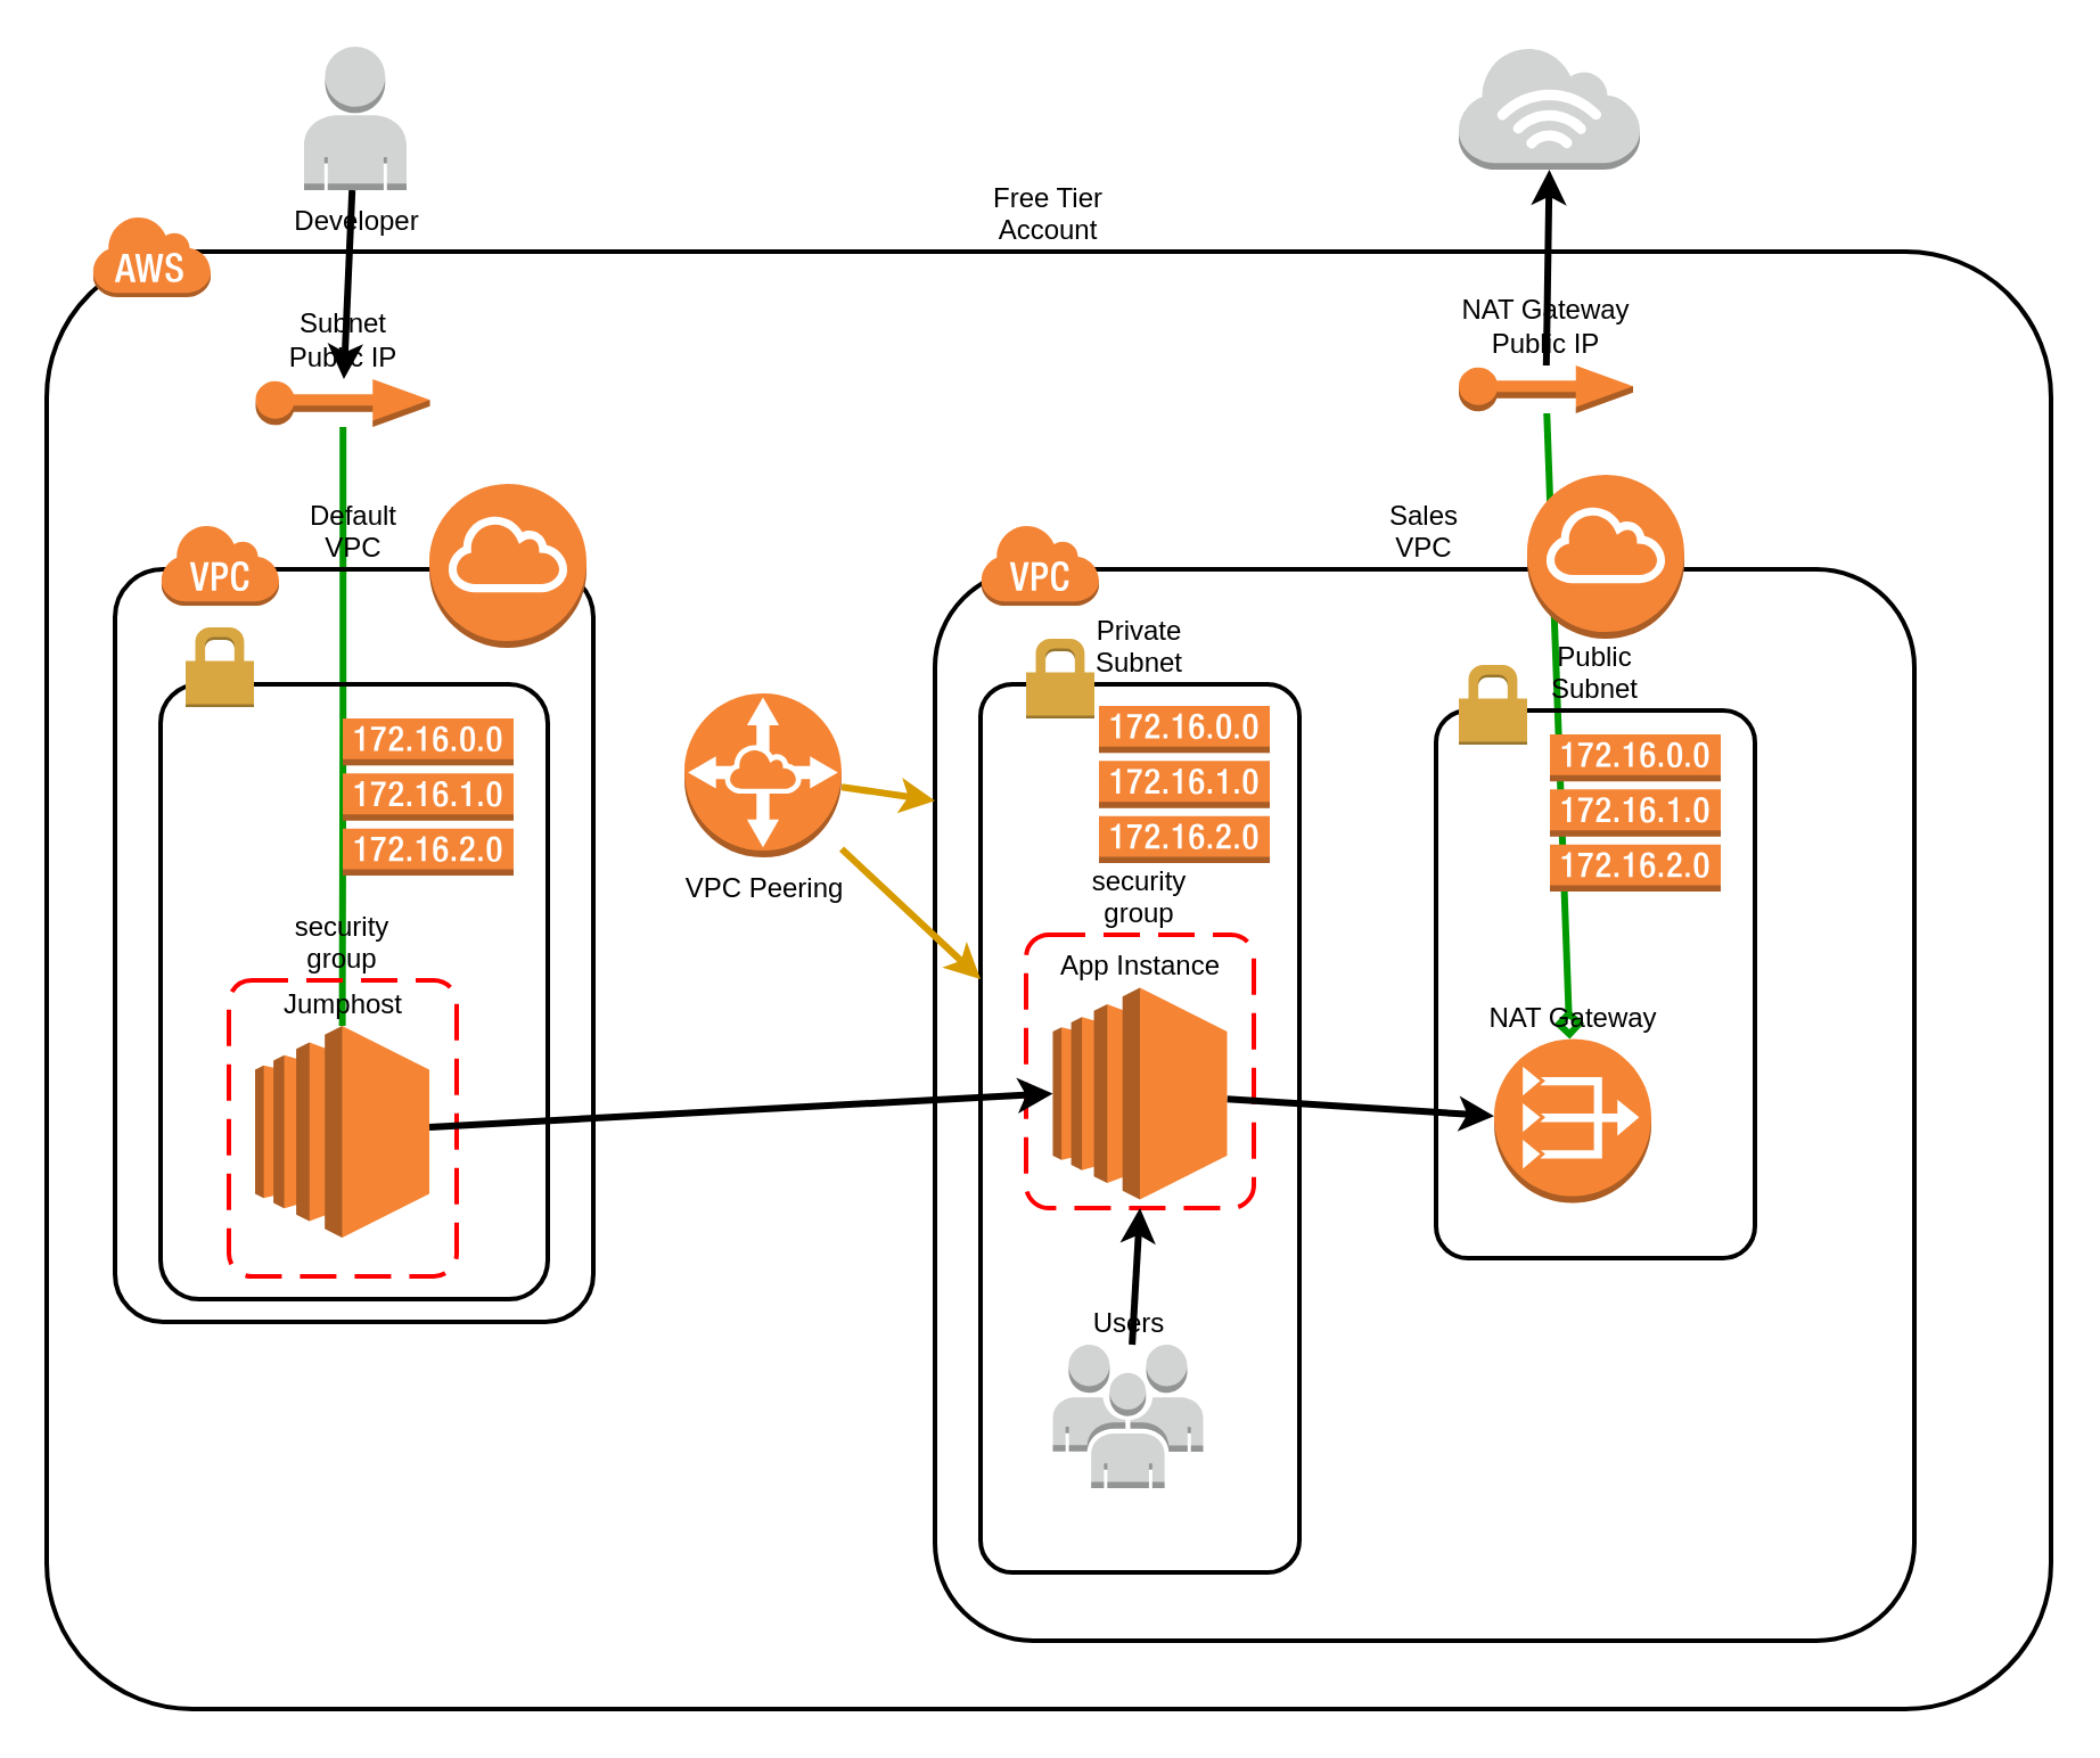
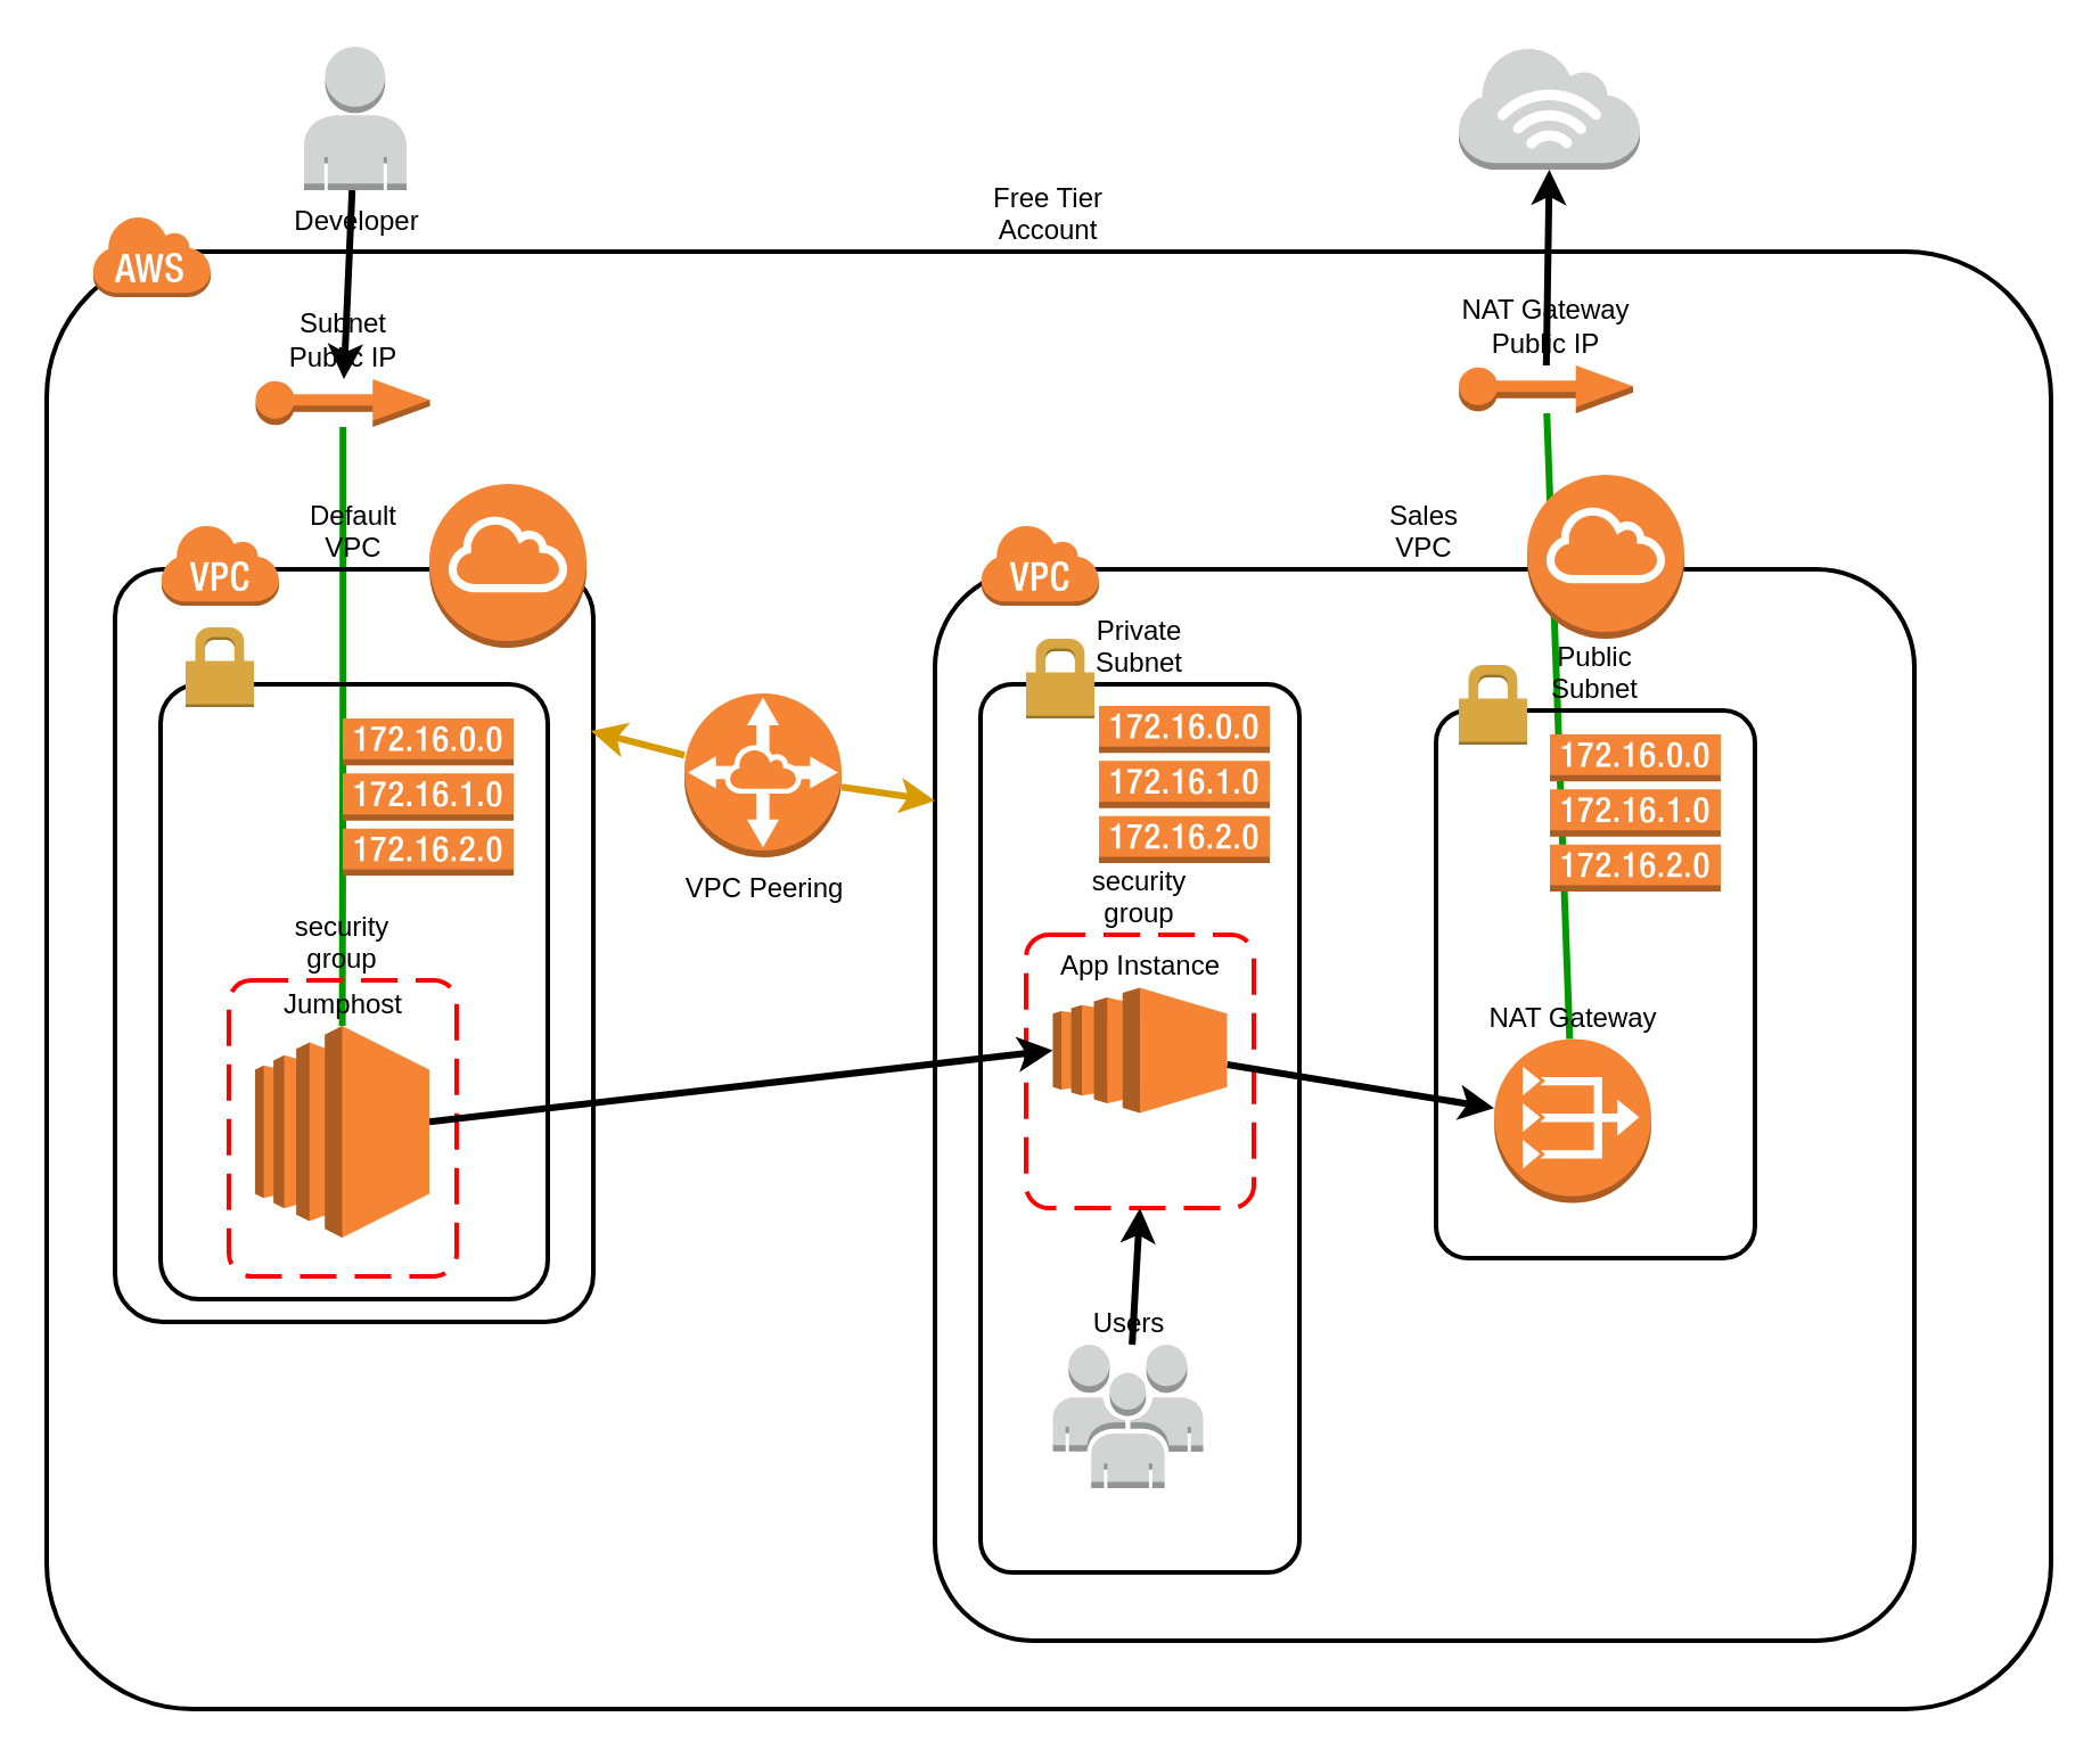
  <mxCell id="0" />
  <mxCell id="1" parent="0" />
  <mxCell id="2" style="edgeStyle=none;rounded=0;orthogonalLoop=1;jettySize=auto;html=1;endArrow=classic;endFill=1;strokeColor=#000000;strokeWidth=3;fontColor=#009900;" edge="1" parent="1" source="37" target="32"><mxGeometry relative="1" as="geometry" /></mxCell>
  <mxCell id="3" value="Free Tier&#10;Account" style="rounded=1;arcSize=10;dashed=0;fillColor=none;gradientColor=none;strokeWidth=2;labelPosition=center;verticalLabelPosition=top;align=center;verticalAlign=bottom;" vertex="1" parent="1"><mxGeometry x="20" y="110" width="880" height="640" as="geometry" /></mxCell>
- <mxCell id="4" style="rounded=0;orthogonalLoop=1;jettySize=auto;html=1;strokeColor=#009900;strokeWidth=3;fontColor=#009900;endArrow=diamond;endFill=0;" edge="1" parent="1" source="34" target="25"><mxGeometry relative="1" as="geometry" /></mxCell>
+ <mxCell id="4" style="rounded=0;orthogonalLoop=1;jettySize=auto;html=1;strokeColor=#009900;strokeWidth=3;fontColor=#009900;endArrow=none;endFill=0;" edge="1" parent="1" source="34" target="25"><mxGeometry relative="1" as="geometry" /></mxCell>
  <mxCell id="5" style="edgeStyle=orthogonalEdgeStyle;rounded=0;orthogonalLoop=1;jettySize=auto;html=1;strokeWidth=3;fontColor=#009900;strokeColor=#009900;endArrow=none;endFill=0;" edge="1" parent="1" source="32" target="17"><mxGeometry relative="1" as="geometry" /></mxCell>
  <mxCell id="6" value="Default &#10;VPC" style="rounded=1;arcSize=10;dashed=0;fillColor=none;gradientColor=none;strokeWidth=2;labelPosition=center;verticalLabelPosition=top;align=center;verticalAlign=bottom;" vertex="1" parent="1"><mxGeometry x="50" y="249.5" width="210" height="330.5" as="geometry" /></mxCell>
  <mxCell id="7" value="" style="rounded=1;arcSize=10;dashed=0;fillColor=none;gradientColor=none;strokeWidth=2;" vertex="1" parent="1"><mxGeometry x="70" y="300" width="170" height="270" as="geometry" /></mxCell>
  <mxCell id="8" value="Sales&#10;VPC" style="rounded=1;arcSize=10;dashed=0;fillColor=none;gradientColor=none;strokeWidth=2;labelPosition=center;verticalLabelPosition=top;align=center;verticalAlign=bottom;" vertex="1" parent="1"><mxGeometry x="410" y="249.5" width="430" height="470.5" as="geometry" /></mxCell>
  <mxCell id="9" value="Private&#10;Subnet" style="rounded=1;arcSize=10;dashed=0;fillColor=none;gradientColor=none;strokeWidth=2;labelPosition=center;verticalLabelPosition=top;align=center;verticalAlign=bottom;" vertex="1" parent="1"><mxGeometry x="430" y="300" width="140" height="390" as="geometry" /></mxCell>
  <mxCell id="10" value="security&#10;group" style="rounded=1;arcSize=10;dashed=1;strokeColor=#ff0000;fillColor=none;gradientColor=none;dashPattern=8 4;strokeWidth=2;labelPosition=center;verticalLabelPosition=top;align=center;verticalAlign=bottom;" vertex="1" parent="1"><mxGeometry x="450" y="410" width="100" height="120" as="geometry" /></mxCell>
  <mxCell id="11" style="edgeStyle=none;rounded=0;orthogonalLoop=1;jettySize=auto;html=1;endArrow=classic;endFill=1;strokeColor=#000000;strokeWidth=3;fontColor=#009900;" edge="1" parent="1" source="12" target="25"><mxGeometry relative="1" as="geometry" /></mxCell>
- <mxCell id="12" value="App Instance" style="outlineConnect=0;dashed=0;verticalLabelPosition=top;verticalAlign=bottom;align=center;html=1;shape=mxgraph.aws3.ec2;fillColor=#F58534;gradientColor=none;labelPosition=center;" vertex="1" parent="1"><mxGeometry x="461.75" y="433.25" width="76.5" height="93" as="geometry" /></mxCell>
+ <mxCell id="12" value="App Instance" style="outlineConnect=0;dashed=0;verticalLabelPosition=top;verticalAlign=bottom;align=center;html=1;shape=mxgraph.aws3.ec2;fillColor=#F58534;gradientColor=none;labelPosition=center;" vertex="1" parent="1"><mxGeometry x="461.75" y="433.25" width="76.5" height="55" as="geometry" /></mxCell>
  <mxCell id="13" value="security&#10;group" style="rounded=1;arcSize=10;dashed=1;strokeColor=#ff0000;fillColor=none;gradientColor=none;dashPattern=8 4;strokeWidth=2;labelPosition=center;verticalLabelPosition=top;align=center;verticalAlign=bottom;" vertex="1" parent="1"><mxGeometry x="100" y="430" width="100" height="130" as="geometry" /></mxCell>
  <mxCell id="14" value="" style="dashed=0;html=1;shape=mxgraph.aws3.cloud;fillColor=#F58536;gradientColor=none;dashed=0;" vertex="1" parent="1"><mxGeometry x="40" y="94" width="52" height="36" as="geometry" /></mxCell>
  <mxCell id="15" value="" style="dashed=0;html=1;shape=mxgraph.aws3.virtual_private_cloud;fillColor=#F58536;gradientColor=none;dashed=0;" vertex="1" parent="1"><mxGeometry x="70" y="229.5" width="52" height="36" as="geometry" /></mxCell>
  <mxCell id="16" style="edgeStyle=none;rounded=0;orthogonalLoop=1;jettySize=auto;html=1;entryX=0;entryY=0.5;entryDx=0;entryDy=0;entryPerimeter=0;endArrow=classic;endFill=1;strokeColor=#000000;strokeWidth=3;fontColor=#009900;" edge="1" parent="1" source="17" target="12"><mxGeometry relative="1" as="geometry" /></mxCell>
  <mxCell id="17" value="Jumphost" style="outlineConnect=0;dashed=0;verticalLabelPosition=top;verticalAlign=bottom;align=center;html=1;shape=mxgraph.aws3.ec2;fillColor=#F58534;gradientColor=none;labelPosition=center;" vertex="1" parent="1"><mxGeometry x="111.5" y="450" width="76.5" height="93" as="geometry" /></mxCell>
  <mxCell id="18" value="" style="dashed=0;html=1;shape=mxgraph.aws3.virtual_private_cloud;fillColor=#F58536;gradientColor=none;dashed=0;" vertex="1" parent="1"><mxGeometry x="430" y="229.5" width="52" height="36" as="geometry" /></mxCell>
  <mxCell id="19" style="rounded=0;orthogonalLoop=1;jettySize=auto;html=1;entryX=0;entryY=0.216;entryDx=0;entryDy=0;entryPerimeter=0;strokeWidth=3;fillColor=#ffe6cc;strokeColor=#d79b00;" edge="1" parent="1" source="21" target="8"><mxGeometry relative="1" as="geometry" /></mxCell>
- <mxCell id="20" style="rounded=0;orthogonalLoop=1;jettySize=auto;html=1;strokeWidth=3;fillColor=#ffe6cc;strokeColor=#d79b00;" edge="1" parent="1" source="21" target="9"><mxGeometry relative="1" as="geometry" /></mxCell>
+ <mxCell id="20" style="rounded=0;orthogonalLoop=1;jettySize=auto;html=1;entryX=0.995;entryY=0.215;entryDx=0;entryDy=0;entryPerimeter=0;strokeWidth=3;fillColor=#ffe6cc;strokeColor=#d79b00;" edge="1" parent="1" source="21" target="6"><mxGeometry relative="1" as="geometry" /></mxCell>
  <mxCell id="21" value="VPC Peering" style="outlineConnect=0;dashed=0;verticalLabelPosition=bottom;verticalAlign=top;align=center;html=1;shape=mxgraph.aws3.vpc_peering;fillColor=#F58534;gradientColor=none;" vertex="1" parent="1"><mxGeometry x="300" y="304" width="69" height="72" as="geometry" /></mxCell>
  <mxCell id="22" value="" style="dashed=0;html=1;shape=mxgraph.aws3.permissions;fillColor=#D9A741;gradientColor=none;dashed=0;" vertex="1" parent="1"><mxGeometry x="450" y="280" width="30" height="35" as="geometry" /></mxCell>
  <mxCell id="23" value="Public&#10;Subnet" style="rounded=1;arcSize=10;dashed=0;fillColor=none;gradientColor=none;strokeWidth=2;labelPosition=center;verticalLabelPosition=top;align=center;verticalAlign=bottom;" vertex="1" parent="1"><mxGeometry x="630" y="311.5" width="140" height="240.5" as="geometry" /></mxCell>
  <mxCell id="24" value="" style="dashed=0;html=1;shape=mxgraph.aws3.permissions;fillColor=#D9A741;gradientColor=none;dashed=0;" vertex="1" parent="1"><mxGeometry x="640" y="291.5" width="30" height="35" as="geometry" /></mxCell>
  <mxCell id="25" value="NAT Gateway" style="outlineConnect=0;dashed=0;verticalLabelPosition=top;verticalAlign=bottom;align=center;html=1;shape=mxgraph.aws3.vpc_nat_gateway;fillColor=#F58534;gradientColor=none;labelPosition=center;" vertex="1" parent="1"><mxGeometry x="655.5" y="455.75" width="69" height="72" as="geometry" /></mxCell>
  <mxCell id="26" value="" style="outlineConnect=0;dashed=0;verticalLabelPosition=bottom;verticalAlign=top;align=center;html=1;shape=mxgraph.aws3.route_table;fillColor=#F58536;gradientColor=none;" vertex="1" parent="1"><mxGeometry x="482" y="309.5" width="75" height="69" as="geometry" /></mxCell>
  <mxCell id="27" value="" style="outlineConnect=0;dashed=0;verticalLabelPosition=bottom;verticalAlign=top;align=center;html=1;shape=mxgraph.aws3.route_table;fillColor=#F58536;gradientColor=none;" vertex="1" parent="1"><mxGeometry x="680" y="322" width="75" height="69" as="geometry" /></mxCell>
  <mxCell id="28" value="" style="outlineConnect=0;dashed=0;verticalLabelPosition=bottom;verticalAlign=top;align=center;html=1;shape=mxgraph.aws3.route_table;fillColor=#F58536;gradientColor=none;" vertex="1" parent="1"><mxGeometry x="150" y="315" width="75" height="69" as="geometry" /></mxCell>
  <mxCell id="29" value="" style="outlineConnect=0;dashed=0;verticalLabelPosition=bottom;verticalAlign=top;align=center;html=1;shape=mxgraph.aws3.internet_gateway;fillColor=#F58536;gradientColor=none;" vertex="1" parent="1"><mxGeometry x="670" y="208" width="69" height="72" as="geometry" /></mxCell>
  <mxCell id="30" value="" style="outlineConnect=0;dashed=0;verticalLabelPosition=bottom;verticalAlign=top;align=center;html=1;shape=mxgraph.aws3.internet_gateway;fillColor=#F58536;gradientColor=none;" vertex="1" parent="1"><mxGeometry x="188" y="212" width="69" height="72" as="geometry" /></mxCell>
  <mxCell id="31" value="" style="dashed=0;html=1;shape=mxgraph.aws3.permissions;fillColor=#D9A741;gradientColor=none;dashed=0;" vertex="1" parent="1"><mxGeometry x="81" y="275" width="30" height="35" as="geometry" /></mxCell>
  <mxCell id="32" value="Subnet&lt;br&gt;Public IP" style="outlineConnect=0;dashed=0;verticalLabelPosition=top;verticalAlign=bottom;align=center;html=1;shape=mxgraph.aws3.elastic_ip;fillColor=#F58534;gradientColor=none;labelPosition=center;" vertex="1" parent="1"><mxGeometry x="111.75" y="166" width="76.5" height="21" as="geometry" /></mxCell>
  <mxCell id="33" style="edgeStyle=none;rounded=0;orthogonalLoop=1;jettySize=auto;html=1;entryX=0.5;entryY=1;entryDx=0;entryDy=0;entryPerimeter=0;endArrow=classic;endFill=1;strokeColor=#000000;strokeWidth=3;fontColor=#009900;" edge="1" parent="1" source="34" target="38"><mxGeometry relative="1" as="geometry" /></mxCell>
  <mxCell id="34" value="NAT Gateway&lt;br&gt;Public IP" style="outlineConnect=0;dashed=0;verticalLabelPosition=top;verticalAlign=bottom;align=center;html=1;shape=mxgraph.aws3.elastic_ip;fillColor=#F58534;gradientColor=none;labelPosition=center;" vertex="1" parent="1"><mxGeometry x="640" y="160" width="76.5" height="21" as="geometry" /></mxCell>
  <mxCell id="35" style="edgeStyle=none;rounded=0;orthogonalLoop=1;jettySize=auto;html=1;entryX=0.5;entryY=1;entryDx=0;entryDy=0;endArrow=classic;endFill=1;strokeColor=#000000;strokeWidth=3;fontColor=#009900;" edge="1" parent="1" source="36" target="10"><mxGeometry relative="1" as="geometry" /></mxCell>
  <mxCell id="36" value="&lt;font color=&quot;#000000&quot;&gt;Users&lt;/font&gt;" style="outlineConnect=0;dashed=0;verticalLabelPosition=top;verticalAlign=bottom;align=center;html=1;shape=mxgraph.aws3.users;fillColor=#D2D3D3;gradientColor=none;fontColor=#009900;labelPosition=center;" vertex="1" parent="1"><mxGeometry x="461.75" y="590" width="66" height="63" as="geometry" /></mxCell>
  <mxCell id="37" value="&lt;font color=&quot;#000000&quot;&gt;Developer&lt;/font&gt;" style="outlineConnect=0;dashed=0;verticalLabelPosition=bottom;verticalAlign=top;align=center;html=1;shape=mxgraph.aws3.user;fillColor=#D2D3D3;gradientColor=none;fontColor=#009900;" vertex="1" parent="1"><mxGeometry x="133" y="20" width="45" height="63" as="geometry" /></mxCell>
  <mxCell id="38" value="" style="outlineConnect=0;dashed=0;verticalLabelPosition=bottom;verticalAlign=top;align=center;html=1;shape=mxgraph.aws3.internet_3;fillColor=#D2D3D3;gradientColor=none;fontColor=#009900;" vertex="1" parent="1"><mxGeometry x="640" y="20" width="79.5" height="54" as="geometry" /></mxCell>
